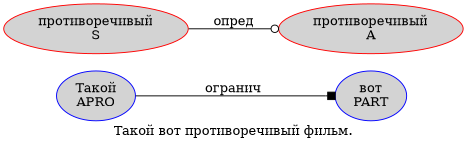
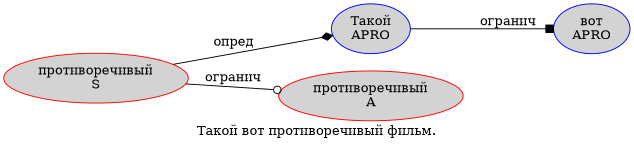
  digraph {
    label="Такой вот противоречивый фильм."
    rankdir=LR
    node [color=blue fillcolor=lightgray penwidth=1 shape=ellipse style=filled]
    n1 [label="Такой\nAPRO"]
-   n2 [label="вот\nPART"]
+   n2 [label="вот\nAPRO"]
    n3 [color=red label="противоречивый\nA"]
    n4 [color=red label="противоречивый\nS"]
    n1 -> n2 [arrowhead=box label="огранич"]
-   n4 -> n3 [arrowhead=odot label="опред"]
+   n4 -> n1 [arrowhead=diamond label="опред"]
+   n4 -> n3 [arrowhead=odot label="огранич"]
  }
